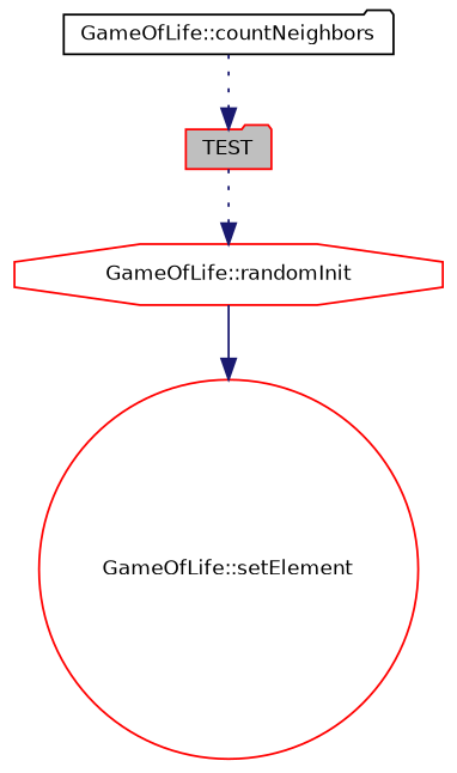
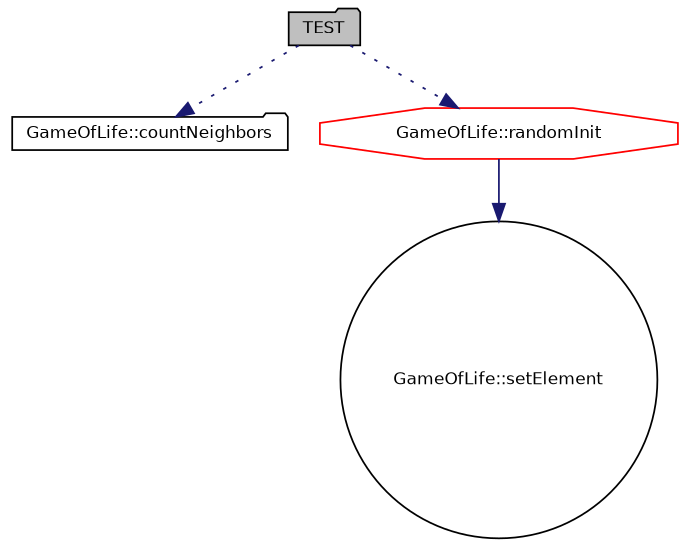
  digraph {
    rankdir=TB
    node [color=red fillcolor=white fontname=Helvetica fontsize=10 shape=folder style=filled]
    edge [color=midnightblue fontname=Helvetica fontsize=10 labelfontname=Helvetica labelfontsize=10 style=dotted]
-   n1 [fillcolor=grey75 fontcolor=black height=0.2 label=TEST width=0.4]
+   n1 [color=black fillcolor=grey75 fontcolor=black height=0.2 label=TEST width=0.4]
    n2 [color=black height=0.2 label="GameOfLife::countNeighbors" width=0.4]
    n3 [height=0.2 label="GameOfLife::randomInit" shape=octagon width=0.4]
-   n4 [height=0.2 label="GameOfLife::setElement" shape=circle width=0.4]
-   n2 -> n1
+   n4 [color=black height=0.2 label="GameOfLife::setElement" shape=circle width=0.4]
+   n1 -> n2
    n1 -> n3
    n3 -> n4 [style=solid]
  }
